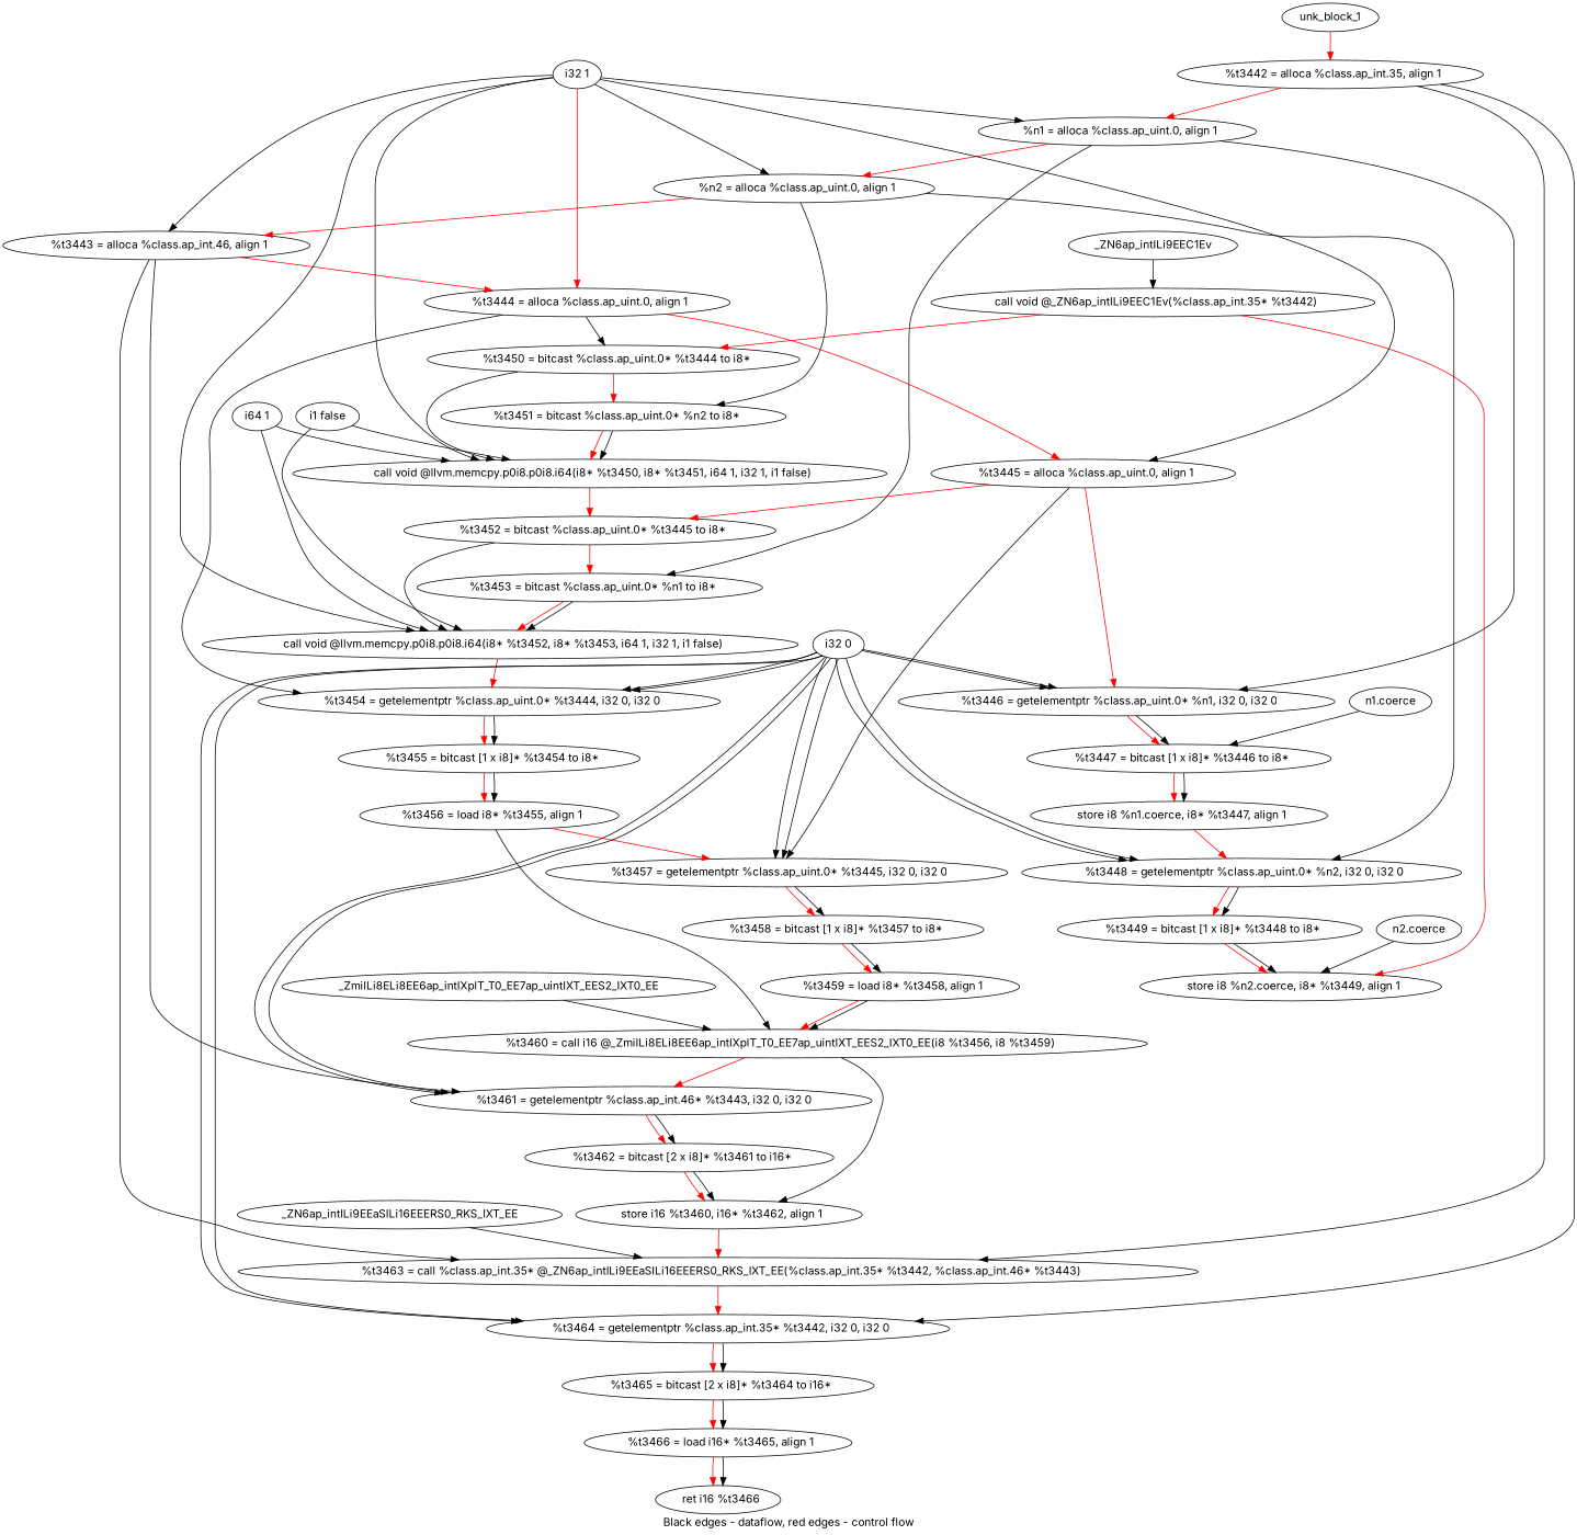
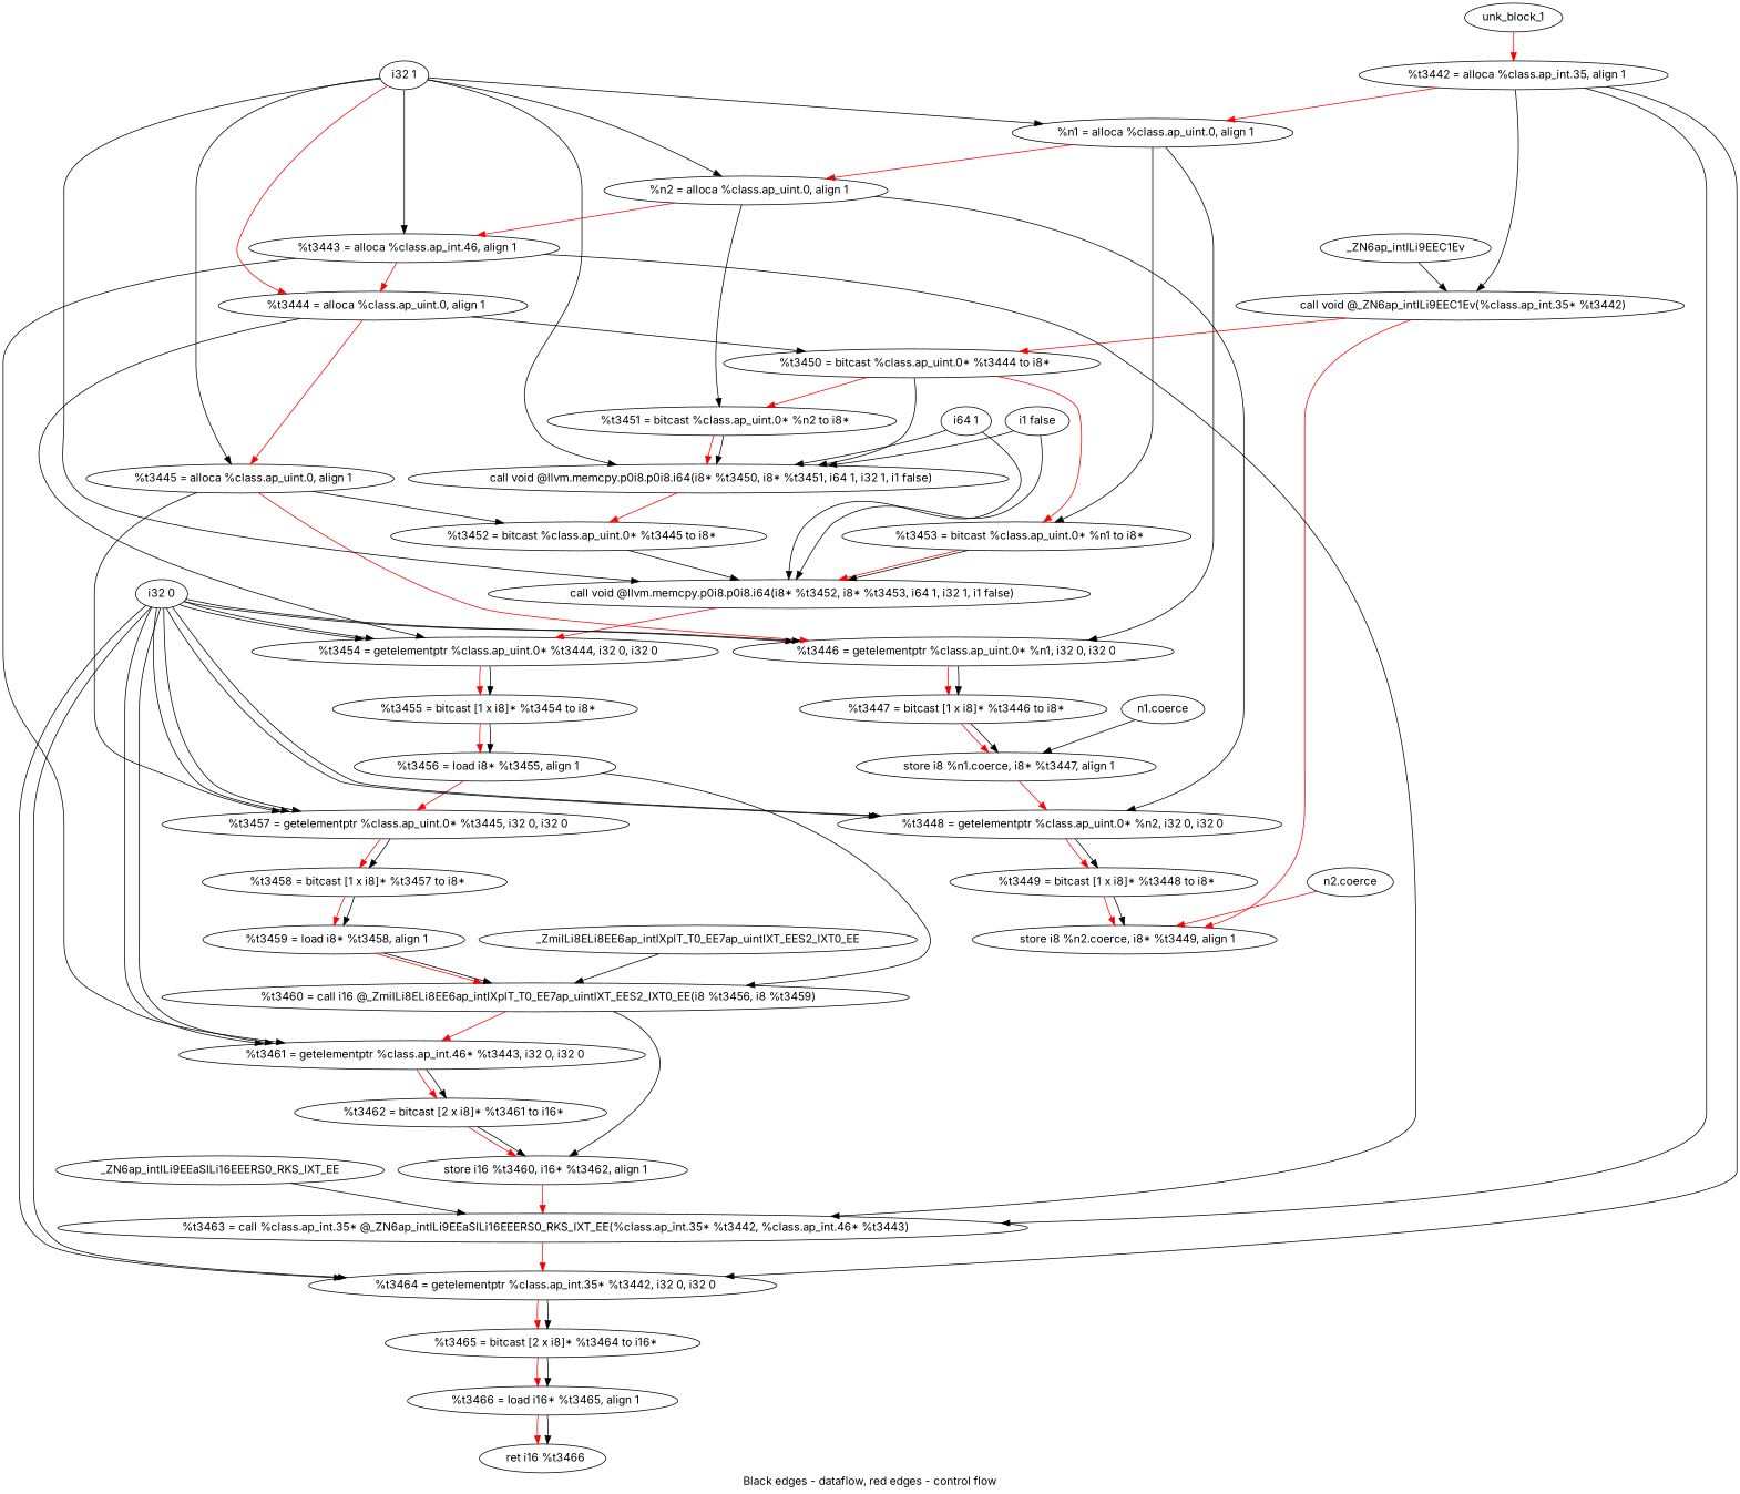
  digraph {
    compound=true
    fontname=Inter
    label="Black edges - dataflow, red edges - control flow"
    node [fontname=Inter]
    edge [fontname=Inter]
    n1 [label="  %t3442 = alloca %class.ap_int.35, align 1"]
    n2 [label="  %n1 = alloca %class.ap_uint.0, align 1"]
    n3 [label="  call void @_ZN6ap_intILi9EEC1Ev(%class.ap_int.35* %t3442)"]
    n4 [label="  %t3463 = call %class.ap_int.35* @_ZN6ap_intILi9EEaSILi16EEERS0_RKS_IXT_EE(%class.ap_int.35* %t3442, %class.ap_int.46* %t3443)"]
    n5 [label="  %t3464 = getelementptr %class.ap_int.35* %t3442, i32 0, i32 0"]
    n6 [label="  %n2 = alloca %class.ap_uint.0, align 1"]
    n7 [label="  %t3446 = getelementptr %class.ap_uint.0* %n1, i32 0, i32 0"]
    n8 [label="  %t3453 = bitcast %class.ap_uint.0* %n1 to i8*"]
    n9 [label="  %t3450 = bitcast %class.ap_uint.0* %t3444 to i8*"]
    n10 [label="  store i8 %n2.coerce, i8* %t3449, align 1"]
    n11 [label="  %t3465 = bitcast [2 x i8]* %t3464 to i16*"]
    n12 [label="  %t3443 = alloca %class.ap_int.46, align 1"]
    n13 [label="  %t3448 = getelementptr %class.ap_uint.0* %n2, i32 0, i32 0"]
    n14 [label="  %t3451 = bitcast %class.ap_uint.0* %n2 to i8*"]
    n15 [label="  %t3447 = bitcast [1 x i8]* %t3446 to i8*"]
    n16 [label="  call void @llvm.memcpy.p0i8.p0i8.i64(i8* %t3452, i8* %t3453, i64 1, i32 1, i1 false)"]
    n17 [label="  %t3444 = alloca %class.ap_uint.0, align 1"]
    n18 [label="  %t3461 = getelementptr %class.ap_int.46* %t3443, i32 0, i32 0"]
    n19 [label="  %t3449 = bitcast [1 x i8]* %t3448 to i8*"]
    n20 [label="  call void @llvm.memcpy.p0i8.p0i8.i64(i8* %t3450, i8* %t3451, i64 1, i32 1, i1 false)"]
    n21 [label="  %t3445 = alloca %class.ap_uint.0, align 1"]
    n22 [label="  %t3454 = getelementptr %class.ap_uint.0* %t3444, i32 0, i32 0"]
    n23 [label="  %t3462 = bitcast [2 x i8]* %t3461 to i16*"]
    n24 [label="  %t3452 = bitcast %class.ap_uint.0* %t3445 to i8*"]
    n25 [label="  %t3457 = getelementptr %class.ap_uint.0* %t3445, i32 0, i32 0"]
    n26 [label="  %t3455 = bitcast [1 x i8]* %t3454 to i8*"]
    n27 [label="  %t3458 = bitcast [1 x i8]* %t3457 to i8*"]
    n28 [label="  store i8 %n1.coerce, i8* %t3447, align 1"]
    n29 [label="  %t3456 = load i8* %t3455, align 1"]
    n30 [label="  %t3460 = call i16 @_ZmiILi8ELi8EE6ap_intIXplT_T0_EE7ap_uintIXT_EES2_IXT0_EE(i8 %t3456, i8 %t3459)"]
    n31 [label="  store i16 %t3460, i16* %t3462, align 1"]
    n32 [label="  %t3459 = load i8* %t3458, align 1"]
    n33 [label="  %t3466 = load i16* %t3465, align 1"]
    n34 [label="  ret i16 %t3466"]
    unk_block_1
    "i32 1"
    "i32 0"
    "n1.coerce"
    "n2.coerce"
    _ZN6ap_intILi9EEC1Ev
    "i64 1"
    "i1 false"
    _ZmiILi8ELi8EE6ap_intIXplT_T0_EE7ap_uintIXT_EES2_IXT0_EE
    _ZN6ap_intILi9EEaSILi16EEERS0_RKS_IXT_EE
    n1 -> n2 [color=red weight=2]
+   n1 -> n3
    n1 -> n4
    n1 -> n5
    n2 -> n6 [color=red weight=2]
    n2 -> n7
    n2 -> n8
    n3 -> n9 [color=red weight=2]
    n3 -> n10 [color=red weight=2]
    n4 -> n5 [color=red weight=2]
    n5 -> n11 [color=red weight=2]
    n5 -> n11
    n6 -> n12 [color=red weight=2]
    n6 -> n13
    n6 -> n14
    n7 -> n15 [color=red weight=2]
    n7 -> n15
    n8 -> n16 [color=red weight=2]
    n8 -> n16
    n9 -> n14 [color=red weight=2]
    n9 -> n20
    n11 -> n33 [color=red weight=2]
    n11 -> n33
    n12 -> n4
    n12 -> n17 [color=red weight=2]
    n12 -> n18
    n13 -> n19 [color=red weight=2]
    n13 -> n19
    n14 -> n20 [color=red weight=2]
    n14 -> n20
    n15 -> n28 [color=red weight=2]
    n15 -> n28
    n16 -> n22 [color=red weight=2]
    n17 -> n9
    n17 -> n21 [color=red weight=2]
    n17 -> n22
    n18 -> n23 [color=red weight=2]
    n18 -> n23
    n19 -> n10 [color=red weight=2]
    n19 -> n10
    n20 -> n24 [color=red weight=2]
    n21 -> n7 [color=red weight=2]
-   n21 -> n24 [color=red]
+   n21 -> n24
    n21 -> n25
    n22 -> n26 [color=red weight=2]
    n22 -> n26
    n23 -> n31 [color=red weight=2]
    n23 -> n31
-   n24 -> n8 [color=red weight=2]
+   n9 -> n8 [color=red weight=2]
    n24 -> n16
    n25 -> n27 [color=red weight=2]
    n25 -> n27
    n26 -> n29 [color=red weight=2]
    n26 -> n29
    n27 -> n32 [color=red weight=2]
    n27 -> n32
    n28 -> n13 [color=red weight=2]
    n29 -> n25 [color=red weight=2]
    n29 -> n30
    n30 -> n18 [color=red weight=2]
    n30 -> n31
    n31 -> n4 [color=red weight=2]
    n32 -> n30 [color=red weight=2]
    n32 -> n30
    n33 -> n34 [color=red weight=2]
    n33 -> n34
    unk_block_1 -> n1 [color=red]
    "i32 1" -> n2
    "i32 1" -> n6
    "i32 1" -> n12
    "i32 1" -> n16
    "i32 1" -> n17 [color=red]
    "i32 1" -> n20
    "i32 1" -> n21
    "i32 0" -> n5
    "i32 0" -> n5
    "i32 0" -> n7
    "i32 0" -> n7
    "i32 0" -> n13
    "i32 0" -> n13
    "i32 0" -> n18
    "i32 0" -> n18
    "i32 0" -> n22
    "i32 0" -> n22
    "i32 0" -> n25
    "i32 0" -> n25
-   "n1.coerce" -> n15
-   "n2.coerce" -> n10
+   "n1.coerce" -> n28
+   "n2.coerce" -> n10 [color=red]
    _ZN6ap_intILi9EEC1Ev -> n3
    "i64 1" -> n16
    "i64 1" -> n20
    "i1 false" -> n16
    "i1 false" -> n20
    _ZmiILi8ELi8EE6ap_intIXplT_T0_EE7ap_uintIXT_EES2_IXT0_EE -> n30
    _ZN6ap_intILi9EEaSILi16EEERS0_RKS_IXT_EE -> n4
  }
